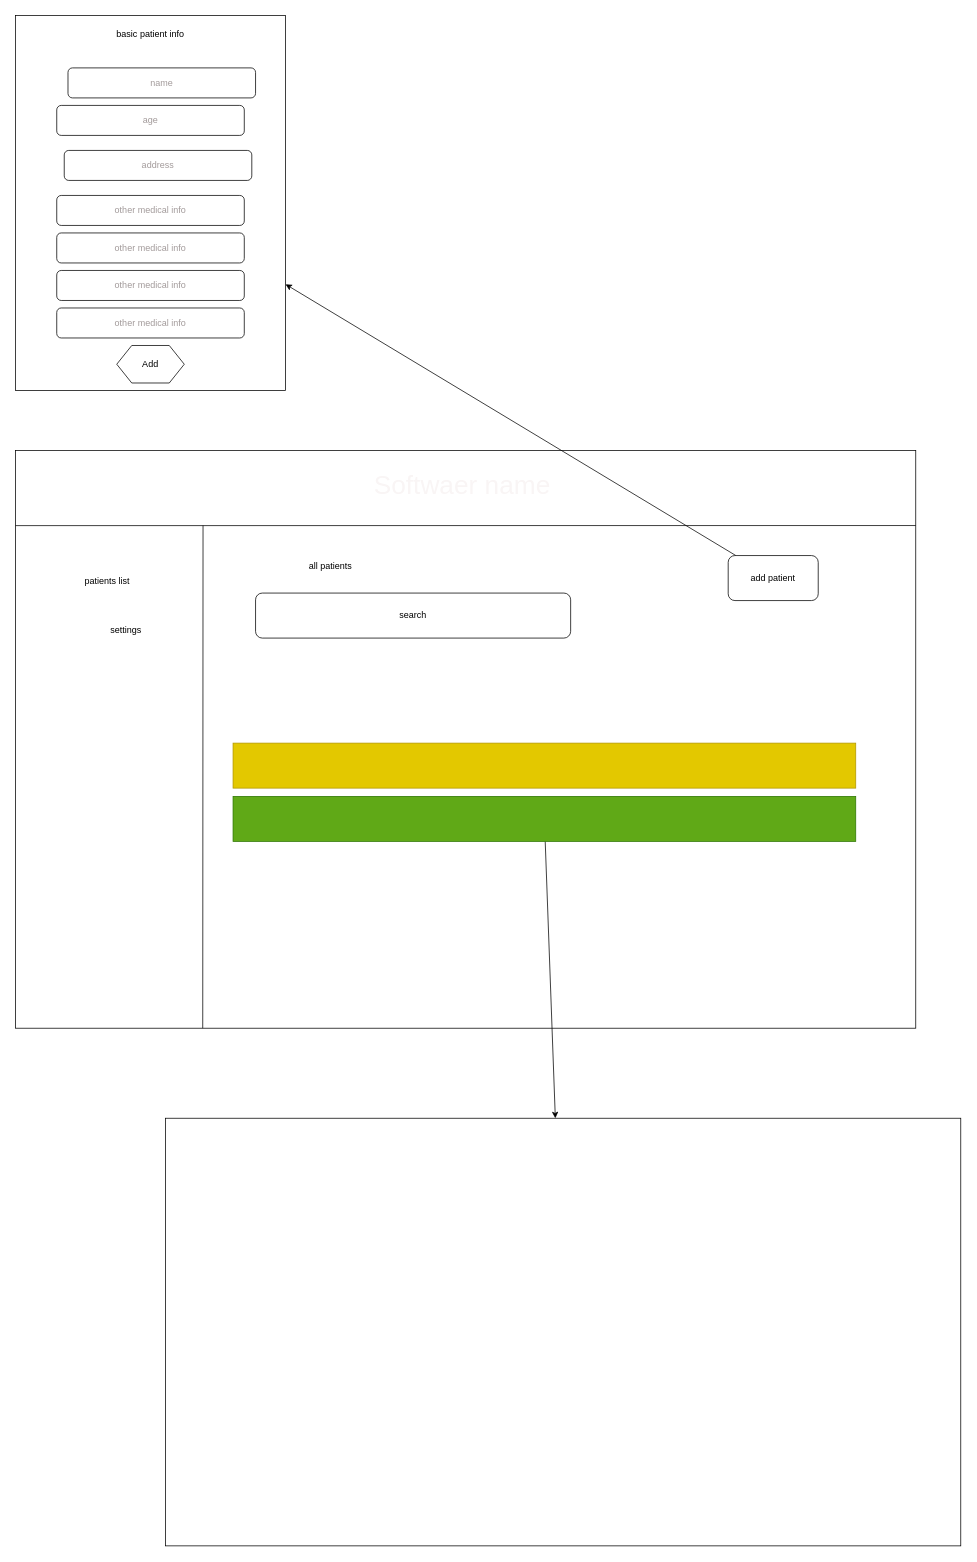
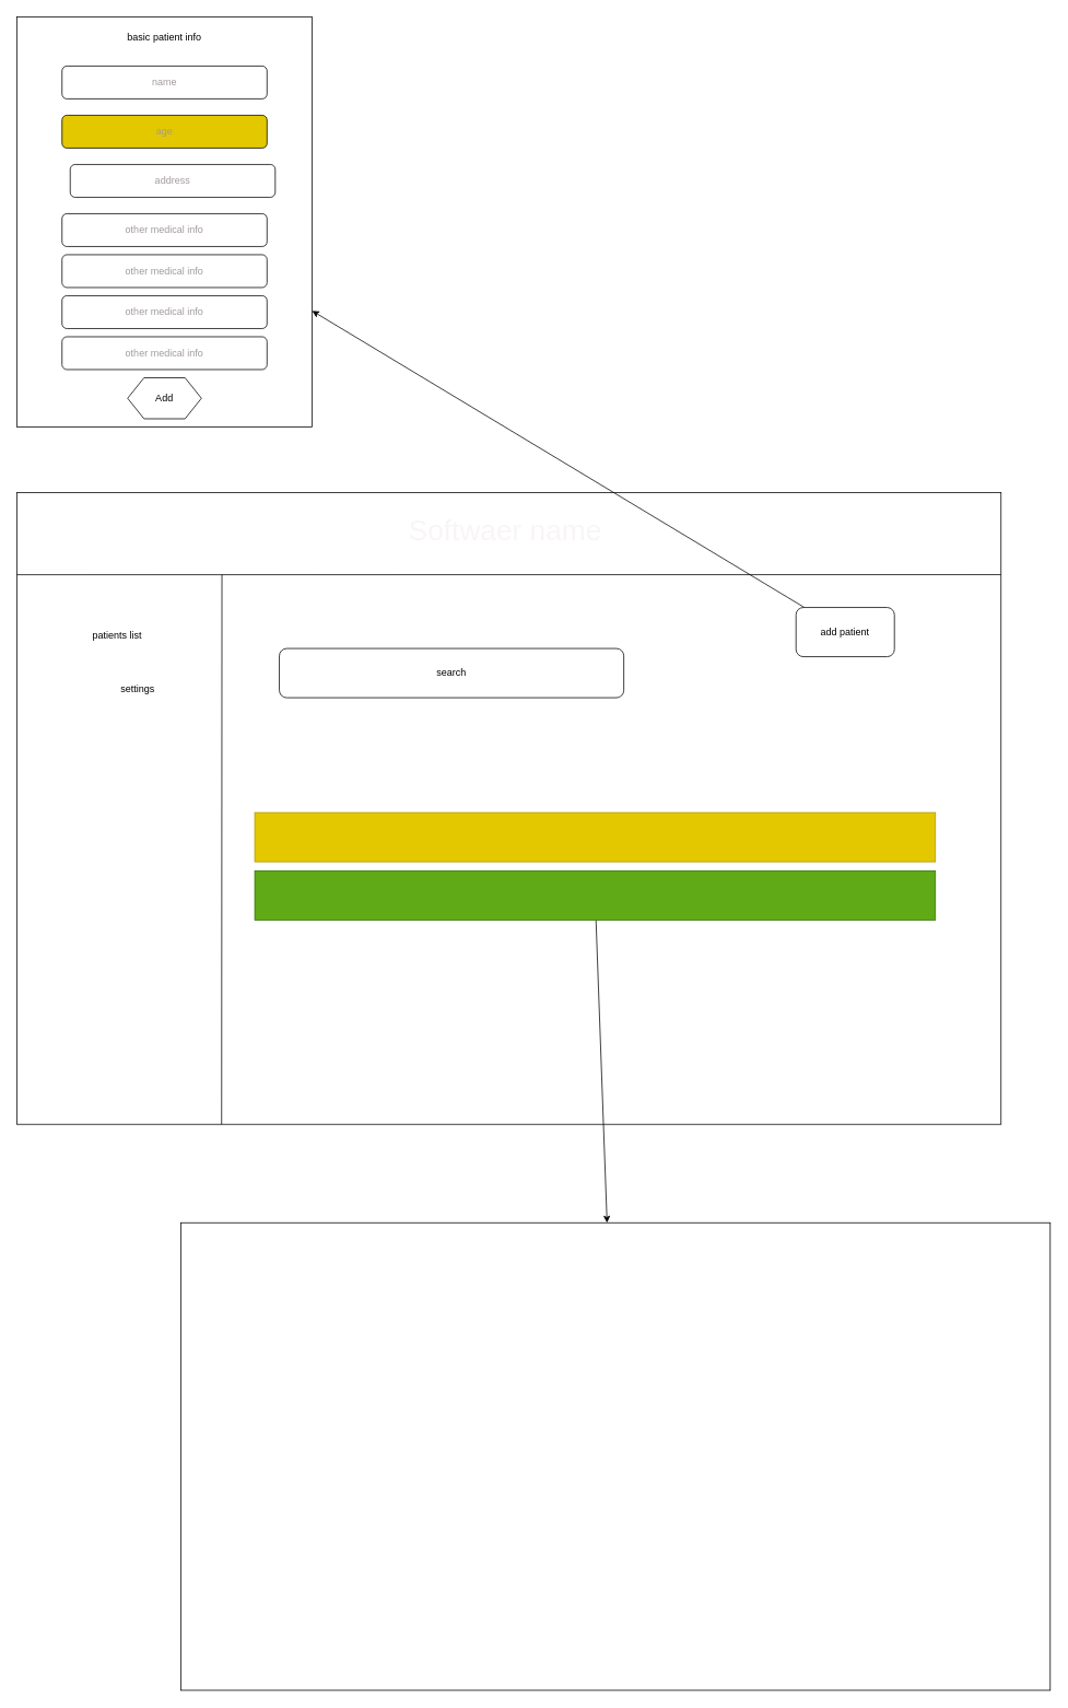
  <mxCell id="0" />
  <mxCell id="1" parent="0" />
  <mxCell id="2" value="" style="rounded=0;whiteSpace=wrap;html=1;" parent="1" vertex="1"><mxGeometry x="20" y="20" width="360" height="500" as="geometry" /></mxCell>
- <mxCell id="3" value="name" style="rounded=1;whiteSpace=wrap;html=1;fontColor=#a29a9a;" parent="1" vertex="1"><mxGeometry x="90" y="90" width="250" height="40" as="geometry" /></mxCell>
+ <mxCell id="3" value="name" style="rounded=1;whiteSpace=wrap;html=1;fontColor=#a29a9a;" parent="1" vertex="1"><mxGeometry x="75" y="80" width="250" height="40" as="geometry" /></mxCell>
  <mxCell id="4" value="basic patient info" style="text;html=1;strokeColor=none;fillColor=none;align=center;verticalAlign=middle;whiteSpace=wrap;rounded=0;" parent="1" vertex="1"><mxGeometry x="140" y="30" width="120" height="30" as="geometry" /></mxCell>
- <mxCell id="5" value="age" style="rounded=1;whiteSpace=wrap;html=1;fontColor=#a29a9a;" parent="1" vertex="1"><mxGeometry x="75" y="140" width="250" height="40" as="geometry" /></mxCell>
+ <mxCell id="5" value="age" style="rounded=1;whiteSpace=wrap;html=1;fontColor=#a29a9a;fillColor=#e3c800;" parent="1" vertex="1"><mxGeometry x="75" y="140" width="250" height="40" as="geometry" /></mxCell>
  <mxCell id="6" value="address" style="rounded=1;whiteSpace=wrap;html=1;fontColor=#a29a9a;" parent="1" vertex="1"><mxGeometry x="85" y="200" width="250" height="40" as="geometry" /></mxCell>
  <mxCell id="7" value="other medical info" style="rounded=1;whiteSpace=wrap;html=1;fontColor=#a29a9a;" parent="1" vertex="1"><mxGeometry x="75" y="260" width="250" height="40" as="geometry" /></mxCell>
  <mxCell id="8" value="other medical info" style="rounded=1;whiteSpace=wrap;html=1;fontColor=#a29a9a;" parent="1" vertex="1"><mxGeometry x="75" y="310" width="250" height="40" as="geometry" /></mxCell>
  <mxCell id="9" value="other medical info" style="rounded=1;whiteSpace=wrap;html=1;fontColor=#a29a9a;" parent="1" vertex="1"><mxGeometry x="75" y="360" width="250" height="40" as="geometry" /></mxCell>
  <mxCell id="10" value="other medical info" style="rounded=1;whiteSpace=wrap;html=1;fontColor=#a29a9a;" parent="1" vertex="1"><mxGeometry x="75" y="410" width="250" height="40" as="geometry" /></mxCell>
  <mxCell id="11" value="Add" style="shape=hexagon;perimeter=hexagonPerimeter2;whiteSpace=wrap;html=1;fixedSize=1;" parent="1" vertex="1"><mxGeometry x="155" y="460" width="90" height="50" as="geometry" /></mxCell>
  <mxCell id="12" value="" style="rounded=0;whiteSpace=wrap;html=1;fontColor=#a29a9a;" parent="1" vertex="1"><mxGeometry x="20" y="600" width="1200" height="770" as="geometry" /></mxCell>
  <mxCell id="13" value="" style="endArrow=none;html=1;fontColor=#a29a9a;entryX=0;entryY=0.13;entryDx=0;entryDy=0;entryPerimeter=0;" parent="1" target="12" edge="1"><mxGeometry width="50" height="50" relative="1" as="geometry"><mxPoint x="1220" y="700" as="sourcePoint" /><mxPoint x="640" y="950" as="targetPoint" /></mxGeometry></mxCell>
  <mxCell id="14" value="&lt;font style=&quot;font-size: 35px;&quot; color=&quot;#f9f5f5&quot;&gt;Softwaer name&amp;nbsp;&lt;/font&gt;" style="text;html=1;align=center;verticalAlign=middle;resizable=0;points=[];autosize=1;strokeColor=none;fillColor=none;fontColor=#a29a9a;" parent="1" vertex="1"><mxGeometry x="485" y="615" width="270" height="60" as="geometry" /></mxCell>
  <mxCell id="15" value="" style="endArrow=none;html=1;fontSize=35;fontColor=#f9f5f5;exitX=0.208;exitY=1;exitDx=0;exitDy=0;exitPerimeter=0;" parent="1" source="12" edge="1"><mxGeometry width="50" height="50" relative="1" as="geometry"><mxPoint x="590" y="990" as="sourcePoint" /><mxPoint x="270" y="700" as="targetPoint" /></mxGeometry></mxCell>
  <mxCell id="16" value="patients list" style="text;html=1;strokeColor=none;fillColor=none;align=center;verticalAlign=middle;whiteSpace=wrap;rounded=0;" vertex="1" parent="1"><mxGeometry x="90" y="760" width="105" height="30" as="geometry" /></mxCell>
  <mxCell id="17" value="settings" style="text;html=1;strokeColor=none;fillColor=none;align=center;verticalAlign=middle;whiteSpace=wrap;rounded=0;" vertex="1" parent="1"><mxGeometry x="115" y="825" width="105" height="30" as="geometry" /></mxCell>
  <mxCell id="18" style="edgeStyle=none;html=1;" edge="1" parent="1" source="19" target="2"><mxGeometry relative="1" as="geometry" /></mxCell>
  <mxCell id="19" value="add patient" style="rounded=1;whiteSpace=wrap;html=1;" vertex="1" parent="1"><mxGeometry x="970" y="740" width="120" height="60" as="geometry" /></mxCell>
  <mxCell id="20" style="edgeStyle=none;html=1;" edge="1" parent="1" source="21" target="25"><mxGeometry relative="1" as="geometry" /></mxCell>
  <mxCell id="21" value="" style="rounded=0;whiteSpace=wrap;html=1;fillColor=#60a917;fontColor=#ffffff;strokeColor=#2D7600;" vertex="1" parent="1"><mxGeometry x="310" y="1061" width="830" height="60" as="geometry" /></mxCell>
  <mxCell id="22" value="" style="rounded=0;whiteSpace=wrap;html=1;fillColor=#e3c800;fontColor=#000000;strokeColor=#B09500;" vertex="1" parent="1"><mxGeometry x="310" y="990" width="830" height="60" as="geometry" /></mxCell>
  <mxCell id="23" value="search" style="rounded=1;whiteSpace=wrap;html=1;" vertex="1" parent="1"><mxGeometry x="340" y="790" width="420" height="60" as="geometry" /></mxCell>
- <mxCell id="24" value="all patients" style="text;html=1;strokeColor=none;fillColor=none;align=center;verticalAlign=middle;whiteSpace=wrap;rounded=0;" vertex="1" parent="1"><mxGeometry x="410" y="740" width="60" height="30" as="geometry" /></mxCell>
  <mxCell id="25" value="" style="rounded=0;whiteSpace=wrap;html=1;" vertex="1" parent="1"><mxGeometry x="220" y="1490" width="1060" height="570" as="geometry" /></mxCell>
